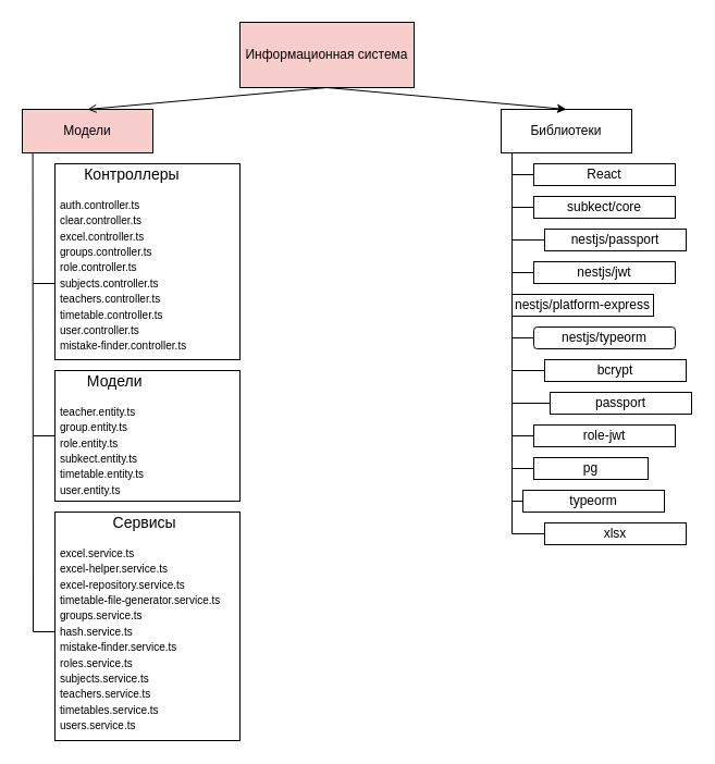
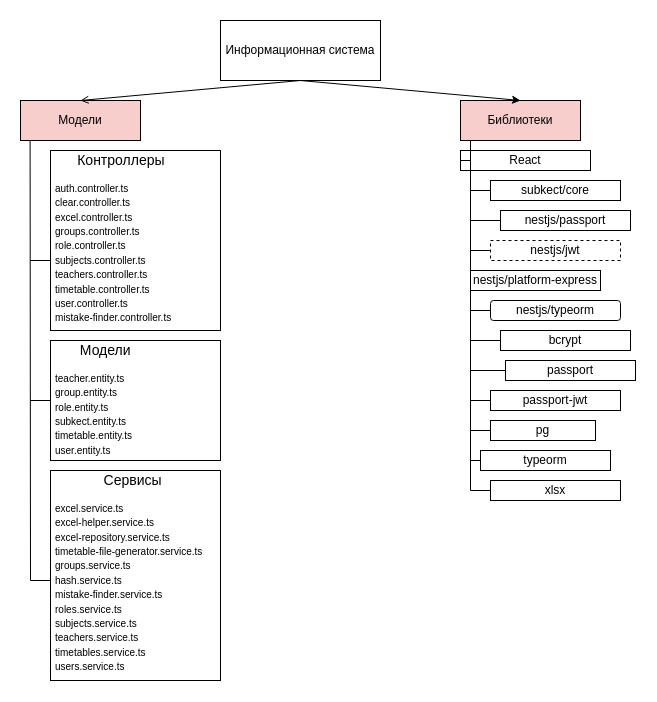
  <mxCell id="0" />
  <mxCell id="1" parent="0" />
- <mxCell id="2" value="Информационная система" style="rounded=0;whiteSpace=wrap;html=1;fillColor=#f8cecc;" vertex="1" parent="1"><mxGeometry x="220" y="20" width="160" height="60" as="geometry" /></mxCell>
+ <mxCell id="2" value="Информационная система" style="rounded=0;whiteSpace=wrap;html=1;" vertex="1" parent="1"><mxGeometry x="220" y="20" width="160" height="60" as="geometry" /></mxCell>
  <mxCell id="3" value="Модели" style="rounded=0;whiteSpace=wrap;html=1;fillColor=#f8cecc;" vertex="1" parent="1"><mxGeometry x="20" y="100" width="120" height="40" as="geometry" /></mxCell>
- <mxCell id="4" value="Библиотеки" style="rounded=0;whiteSpace=wrap;html=1;" vertex="1" parent="1"><mxGeometry x="460" y="100" width="120" height="40" as="geometry" /></mxCell>
- <mxCell id="5" value="React" style="rounded=0;whiteSpace=wrap;html=1;" vertex="1" parent="1"><mxGeometry x="490" y="150" width="130" height="20" as="geometry" /></mxCell>
+ <mxCell id="4" value="Библиотеки" style="rounded=0;whiteSpace=wrap;html=1;fillColor=#f8cecc;" vertex="1" parent="1"><mxGeometry x="460" y="100" width="120" height="40" as="geometry" /></mxCell>
+ <mxCell id="5" value="React" style="rounded=0;whiteSpace=wrap;html=1;" vertex="1" parent="1"><mxGeometry x="460" y="150" width="130" height="20" as="geometry" /></mxCell>
  <mxCell id="6" value="nestjs/platform-express" style="rounded=0;whiteSpace=wrap;html=1;" vertex="1" parent="1"><mxGeometry x="470" y="270" width="130" height="20" as="geometry" /></mxCell>
  <mxCell id="7" value="passport" style="rounded=0;whiteSpace=wrap;html=1;" vertex="1" parent="1"><mxGeometry x="505" y="360" width="130" height="20" as="geometry" /></mxCell>
  <mxCell id="8" value="subkect/core" style="rounded=0;whiteSpace=wrap;html=1;" vertex="1" parent="1"><mxGeometry x="490" y="180" width="130" height="20" as="geometry" /></mxCell>
  <mxCell id="9" value="nestjs/passport" style="rounded=0;whiteSpace=wrap;html=1;" vertex="1" parent="1"><mxGeometry x="500" y="210" width="130" height="20" as="geometry" /></mxCell>
- <mxCell id="10" value="nestjs/jwt" style="rounded=0;whiteSpace=wrap;html=1;" vertex="1" parent="1"><mxGeometry x="490" y="240" width="130" height="20" as="geometry" /></mxCell>
+ <mxCell id="10" value="nestjs/jwt" style="rounded=0;whiteSpace=wrap;html=1;dashed=1;" vertex="1" parent="1"><mxGeometry x="490" y="240" width="130" height="20" as="geometry" /></mxCell>
  <mxCell id="11" value="nestjs/typeorm" style="whiteSpace=wrap;html=1;rounded=1;" vertex="1" parent="1"><mxGeometry x="490" y="300" width="130" height="20" as="geometry" /></mxCell>
  <mxCell id="12" value="bcrypt" style="rounded=0;whiteSpace=wrap;html=1;" vertex="1" parent="1"><mxGeometry x="500" y="330" width="130" height="20" as="geometry" /></mxCell>
- <mxCell id="13" value="role-jwt" style="rounded=0;whiteSpace=wrap;html=1;" vertex="1" parent="1"><mxGeometry x="490" y="390" width="130" height="20" as="geometry" /></mxCell>
+ <mxCell id="13" value="passport-jwt" style="rounded=0;whiteSpace=wrap;html=1;" vertex="1" parent="1"><mxGeometry x="490" y="390" width="130" height="20" as="geometry" /></mxCell>
  <mxCell id="14" value="" style="endArrow=none;html=1;rounded=0;" edge="1" parent="1"><mxGeometry width="50" height="50" relative="1" as="geometry"><mxPoint x="470" y="490" as="sourcePoint" /><mxPoint x="470" y="140" as="targetPoint" /></mxGeometry></mxCell>
  <mxCell id="15" value="" style="endArrow=none;html=1;rounded=0;exitX=0;exitY=0.5;exitDx=0;exitDy=0;" edge="1" parent="1" source="13"><mxGeometry width="50" height="50" relative="1" as="geometry"><mxPoint x="420" y="320" as="sourcePoint" /><mxPoint x="470" y="400" as="targetPoint" /></mxGeometry></mxCell>
  <mxCell id="16" value="" style="endArrow=none;html=1;rounded=0;exitX=0;exitY=0.5;exitDx=0;exitDy=0;" edge="1" parent="1" source="7"><mxGeometry width="50" height="50" relative="1" as="geometry"><mxPoint x="510" y="420" as="sourcePoint" /><mxPoint x="470" y="370" as="targetPoint" /></mxGeometry></mxCell>
  <mxCell id="17" value="" style="endArrow=none;html=1;rounded=0;exitX=0;exitY=0.5;exitDx=0;exitDy=0;" edge="1" parent="1" source="11"><mxGeometry width="50" height="50" relative="1" as="geometry"><mxPoint x="520" y="430" as="sourcePoint" /><mxPoint x="470" y="310" as="targetPoint" /></mxGeometry></mxCell>
  <mxCell id="18" value="" style="endArrow=none;html=1;rounded=0;exitX=0;exitY=0.5;exitDx=0;exitDy=0;" edge="1" parent="1" source="12"><mxGeometry width="50" height="50" relative="1" as="geometry"><mxPoint x="530" y="440" as="sourcePoint" /><mxPoint x="470" y="340" as="targetPoint" /></mxGeometry></mxCell>
  <mxCell id="19" value="" style="endArrow=none;html=1;rounded=0;exitX=0;exitY=0.5;exitDx=0;exitDy=0;" edge="1" parent="1" source="6"><mxGeometry width="50" height="50" relative="1" as="geometry"><mxPoint x="540" y="450" as="sourcePoint" /><mxPoint x="470" y="280" as="targetPoint" /></mxGeometry></mxCell>
  <mxCell id="20" value="" style="endArrow=none;html=1;rounded=0;exitX=0;exitY=0.5;exitDx=0;exitDy=0;" edge="1" parent="1" source="10"><mxGeometry width="50" height="50" relative="1" as="geometry"><mxPoint x="550" y="460" as="sourcePoint" /><mxPoint x="470" y="250" as="targetPoint" /></mxGeometry></mxCell>
  <mxCell id="21" value="" style="endArrow=none;html=1;rounded=0;exitX=0;exitY=0.5;exitDx=0;exitDy=0;" edge="1" parent="1" source="9"><mxGeometry width="50" height="50" relative="1" as="geometry"><mxPoint x="560" y="470" as="sourcePoint" /><mxPoint x="470" y="220" as="targetPoint" /></mxGeometry></mxCell>
  <mxCell id="22" value="" style="endArrow=none;html=1;rounded=0;exitX=0;exitY=0.5;exitDx=0;exitDy=0;" edge="1" parent="1" source="8"><mxGeometry width="50" height="50" relative="1" as="geometry"><mxPoint x="570" y="480" as="sourcePoint" /><mxPoint x="470" y="190" as="targetPoint" /></mxGeometry></mxCell>
  <mxCell id="23" value="" style="endArrow=none;html=1;rounded=0;exitX=0;exitY=0.5;exitDx=0;exitDy=0;" edge="1" parent="1" source="5"><mxGeometry width="50" height="50" relative="1" as="geometry"><mxPoint x="580" y="490" as="sourcePoint" /><mxPoint x="470" y="160" as="targetPoint" /></mxGeometry></mxCell>
  <mxCell id="24" value="" style="rounded=0;whiteSpace=wrap;html=1;" vertex="1" parent="1"><mxGeometry x="50" y="150" width="170" height="180" as="geometry" /></mxCell>
  <mxCell id="25" value="&lt;pre style=&quot;text-align: center;&quot;&gt;&lt;font face=&quot;Helvetica&quot;&gt;&lt;span style=&quot;font-size: 14px;&quot;&gt;&lt;span style=&quot;white-space: pre;&quot;&gt; &lt;/span&gt;   Контроллеры&lt;/span&gt;&lt;/font&gt;&lt;/pre&gt;&lt;pre style=&quot;&quot;&gt;&lt;font face=&quot;Helvetica&quot; style=&quot;font-size: 10px;&quot;&gt;&lt;font style=&quot;&quot;&gt;auth.controller.ts&lt;br&gt;&lt;/font&gt;&lt;font style=&quot;&quot;&gt;clear.controller.ts&lt;br&gt;&lt;/font&gt;&lt;font style=&quot;&quot;&gt;excel.controller.ts&lt;br&gt;&lt;/font&gt;&lt;font style=&quot;&quot;&gt;groups&lt;/font&gt;.controller.ts&lt;font style=&quot;&quot;&gt;&lt;br&gt;&lt;/font&gt;&lt;font style=&quot;&quot;&gt;role&lt;/font&gt;.controller.ts&lt;font style=&quot;&quot;&gt;&lt;br&gt;&lt;/font&gt;&lt;font style=&quot;&quot;&gt;subjects&lt;/font&gt;.controller.ts&lt;font style=&quot;&quot;&gt;&lt;br&gt;&lt;/font&gt;&lt;font style=&quot;&quot;&gt;teachers&lt;/font&gt;.controller.ts&lt;font style=&quot;&quot;&gt;&lt;br&gt;&lt;/font&gt;&lt;font style=&quot;&quot;&gt;timetable&lt;/font&gt;.controller.ts&lt;font style=&quot;&quot;&gt;&lt;br&gt;&lt;/font&gt;&lt;font style=&quot;&quot;&gt;user&lt;/font&gt;.controller.ts&lt;font style=&quot;&quot;&gt;&lt;br&gt;&lt;/font&gt;&lt;font style=&quot;&quot;&gt;mistake-finder&lt;/font&gt;.controller.ts&lt;/font&gt;&lt;br&gt;&lt;/pre&gt;" style="text;html=1;strokeColor=none;fillColor=none;spacing=5;spacingTop=-20;whiteSpace=wrap;overflow=hidden;rounded=0;" vertex="1" parent="1"><mxGeometry x="50" y="150" width="170" height="180" as="geometry" /></mxCell>
  <mxCell id="26" value="" style="endArrow=none;html=1;rounded=0;fontSize=10;entryX=0.08;entryY=0.997;entryDx=0;entryDy=0;entryPerimeter=0;" edge="1" parent="1" target="3"><mxGeometry width="50" height="50" relative="1" as="geometry"><mxPoint x="30" y="580" as="sourcePoint" /><mxPoint x="30" y="140" as="targetPoint" /></mxGeometry></mxCell>
  <mxCell id="27" value="" style="endArrow=none;html=1;rounded=0;fontSize=10;" edge="1" parent="1"><mxGeometry width="50" height="50" relative="1" as="geometry"><mxPoint x="30" y="260" as="sourcePoint" /><mxPoint x="50" y="260" as="targetPoint" /></mxGeometry></mxCell>
  <mxCell id="28" value="" style="endArrow=open;html=1;rounded=0;fontSize=10;exitX=0.5;exitY=1;exitDx=0;exitDy=0;entryX=0.5;entryY=0;entryDx=0;entryDy=0;" edge="1" parent="1" source="2" target="3"><mxGeometry width="50" height="50" relative="1" as="geometry"><mxPoint x="260" y="250" as="sourcePoint" /><mxPoint x="310" y="200" as="targetPoint" /></mxGeometry></mxCell>
  <mxCell id="29" value="" style="endArrow=classic;html=1;rounded=0;fontSize=10;entryX=0.5;entryY=0;entryDx=0;entryDy=0;" edge="1" parent="1" target="4"><mxGeometry width="50" height="50" relative="1" as="geometry"><mxPoint x="300" y="80" as="sourcePoint" /><mxPoint x="310" y="200" as="targetPoint" /></mxGeometry></mxCell>
  <mxCell id="30" value="pg" style="rounded=0;whiteSpace=wrap;html=1;" vertex="1" parent="1"><mxGeometry x="490" y="420" width="105" height="20" as="geometry" /></mxCell>
  <mxCell id="31" value="" style="endArrow=none;html=1;rounded=0;exitX=0;exitY=0.5;exitDx=0;exitDy=0;" edge="1" parent="1" source="30"><mxGeometry width="50" height="50" relative="1" as="geometry"><mxPoint x="420" y="350" as="sourcePoint" /><mxPoint x="470" y="430" as="targetPoint" /></mxGeometry></mxCell>
  <mxCell id="32" value="typeorm" style="rounded=0;whiteSpace=wrap;html=1;" vertex="1" parent="1"><mxGeometry x="480" y="450" width="130" height="20" as="geometry" /></mxCell>
  <mxCell id="33" value="" style="endArrow=none;html=1;rounded=0;exitX=0;exitY=0.5;exitDx=0;exitDy=0;" edge="1" parent="1" source="32"><mxGeometry width="50" height="50" relative="1" as="geometry"><mxPoint x="420" y="380" as="sourcePoint" /><mxPoint x="470" y="460" as="targetPoint" /></mxGeometry></mxCell>
- <mxCell id="34" value="xlsx" style="rounded=0;whiteSpace=wrap;html=1;" vertex="1" parent="1"><mxGeometry x="500" y="480" width="130" height="20" as="geometry" /></mxCell>
+ <mxCell id="34" value="xlsx" style="rounded=0;whiteSpace=wrap;html=1;" vertex="1" parent="1"><mxGeometry x="490" y="480" width="130" height="20" as="geometry" /></mxCell>
  <mxCell id="35" value="" style="endArrow=none;html=1;rounded=0;exitX=0;exitY=0.5;exitDx=0;exitDy=0;" edge="1" parent="1" source="34"><mxGeometry width="50" height="50" relative="1" as="geometry"><mxPoint x="420" y="410" as="sourcePoint" /><mxPoint x="470" y="490" as="targetPoint" /></mxGeometry></mxCell>
  <mxCell id="36" value="" style="rounded=0;whiteSpace=wrap;html=1;" vertex="1" parent="1"><mxGeometry x="50" y="340" width="170" height="120" as="geometry" /></mxCell>
  <mxCell id="37" value="&lt;pre style=&quot;text-align: center;&quot;&gt;&lt;font face=&quot;Helvetica&quot;&gt;&lt;span style=&quot;font-size: 14px;&quot;&gt;&lt;span style=&quot;white-space: pre;&quot;&gt; &lt;/span&gt;     Модели&lt;/span&gt;&lt;/font&gt;&lt;/pre&gt;&lt;pre style=&quot;&quot;&gt;&lt;font face=&quot;Helvetica&quot; style=&quot;font-size: 10px;&quot;&gt;&lt;font style=&quot;&quot;&gt;teacher.entity.ts&lt;br&gt;&lt;/font&gt;&lt;font style=&quot;&quot;&gt;group&lt;/font&gt;.entity.ts&lt;font style=&quot;&quot;&gt;&lt;br&gt;&lt;/font&gt;&lt;font style=&quot;&quot;&gt;role&lt;/font&gt;.entity.ts&lt;font style=&quot;&quot;&gt;&lt;br&gt;&lt;/font&gt;&lt;font style=&quot;&quot;&gt;subkect&lt;/font&gt;.entity.ts&lt;font style=&quot;&quot;&gt;&lt;br&gt;&lt;/font&gt;&lt;font style=&quot;&quot;&gt;timetable&lt;/font&gt;.entity.ts&lt;font style=&quot;&quot;&gt;&lt;br&gt;&lt;/font&gt;&lt;font style=&quot;&quot;&gt;user&lt;/font&gt;.entity.ts&lt;/font&gt;&lt;/pre&gt;" style="text;html=1;strokeColor=none;fillColor=none;spacing=5;spacingTop=-20;whiteSpace=wrap;overflow=hidden;rounded=0;" vertex="1" parent="1"><mxGeometry x="50" y="340" width="170" height="120" as="geometry" /></mxCell>
  <mxCell id="38" value="" style="rounded=0;whiteSpace=wrap;html=1;" vertex="1" parent="1"><mxGeometry x="50" y="470" width="170" height="210" as="geometry" /></mxCell>
  <mxCell id="39" value="&lt;pre style=&quot;text-align: center;&quot;&gt;&lt;font face=&quot;Helvetica&quot; style=&quot;font-size: 14px; font-weight: normal;&quot;&gt;  Сервисы&lt;/font&gt;&lt;/pre&gt;&lt;pre style=&quot;&quot;&gt;&lt;font face=&quot;Helvetica&quot; style=&quot;font-size: 10px;&quot;&gt;&lt;font style=&quot;&quot;&gt;excel.service.ts&lt;br&gt;&lt;/font&gt;&lt;font style=&quot;&quot;&gt;excel-helper&lt;/font&gt;.service.ts&lt;font style=&quot;&quot;&gt;&lt;br&gt;&lt;/font&gt;&lt;font style=&quot;&quot;&gt;excel-repository&lt;/font&gt;.service.ts&lt;font style=&quot;&quot;&gt;&lt;br&gt;&lt;/font&gt;&lt;font style=&quot;&quot;&gt;timetable-file-generator&lt;/font&gt;.service.ts&lt;font style=&quot;&quot;&gt;&lt;br&gt;&lt;/font&gt;&lt;font style=&quot;&quot;&gt;groups&lt;/font&gt;.service.ts&lt;font style=&quot;&quot;&gt;&lt;br&gt;&lt;/font&gt;&lt;font style=&quot;&quot;&gt;hash&lt;/font&gt;.service.ts&lt;font style=&quot;&quot;&gt;&lt;br&gt;&lt;/font&gt;&lt;font style=&quot;&quot;&gt;mistake-finder&lt;/font&gt;.service.ts&lt;font style=&quot;&quot;&gt;&lt;br&gt;&lt;/font&gt;&lt;font style=&quot;&quot;&gt;roles&lt;/font&gt;.service.ts&lt;font style=&quot;&quot;&gt;&lt;br&gt;&lt;/font&gt;&lt;font style=&quot;&quot;&gt;subjects&lt;/font&gt;.service.ts&lt;font style=&quot;&quot;&gt;&lt;br&gt;&lt;/font&gt;&lt;font style=&quot;&quot;&gt;teachers&lt;/font&gt;.service.ts&lt;font style=&quot;&quot;&gt;&lt;br&gt;&lt;/font&gt;&lt;font style=&quot;&quot;&gt;timetables&lt;/font&gt;.service.ts&lt;font style=&quot;&quot;&gt;&lt;br&gt;&lt;/font&gt;&lt;font style=&quot;&quot;&gt;users&lt;/font&gt;.service.ts&lt;/font&gt;&lt;/pre&gt;" style="text;html=1;strokeColor=none;fillColor=none;spacing=5;spacingTop=-20;whiteSpace=wrap;overflow=hidden;rounded=0;" vertex="1" parent="1"><mxGeometry x="50" y="470" width="160" height="210" as="geometry" /></mxCell>
  <mxCell id="40" value="" style="endArrow=none;html=1;rounded=0;fontFamily=Helvetica;fontSize=10;entryX=0;entryY=0.5;entryDx=0;entryDy=0;" edge="1" parent="1" target="37"><mxGeometry width="50" height="50" relative="1" as="geometry"><mxPoint x="30" y="400" as="sourcePoint" /><mxPoint x="500" y="410" as="targetPoint" /></mxGeometry></mxCell>
  <mxCell id="41" value="" style="endArrow=none;html=1;rounded=0;fontFamily=Helvetica;fontSize=10;" edge="1" parent="1"><mxGeometry width="50" height="50" relative="1" as="geometry"><mxPoint x="30" y="580" as="sourcePoint" /><mxPoint x="50" y="580" as="targetPoint" /></mxGeometry></mxCell>
